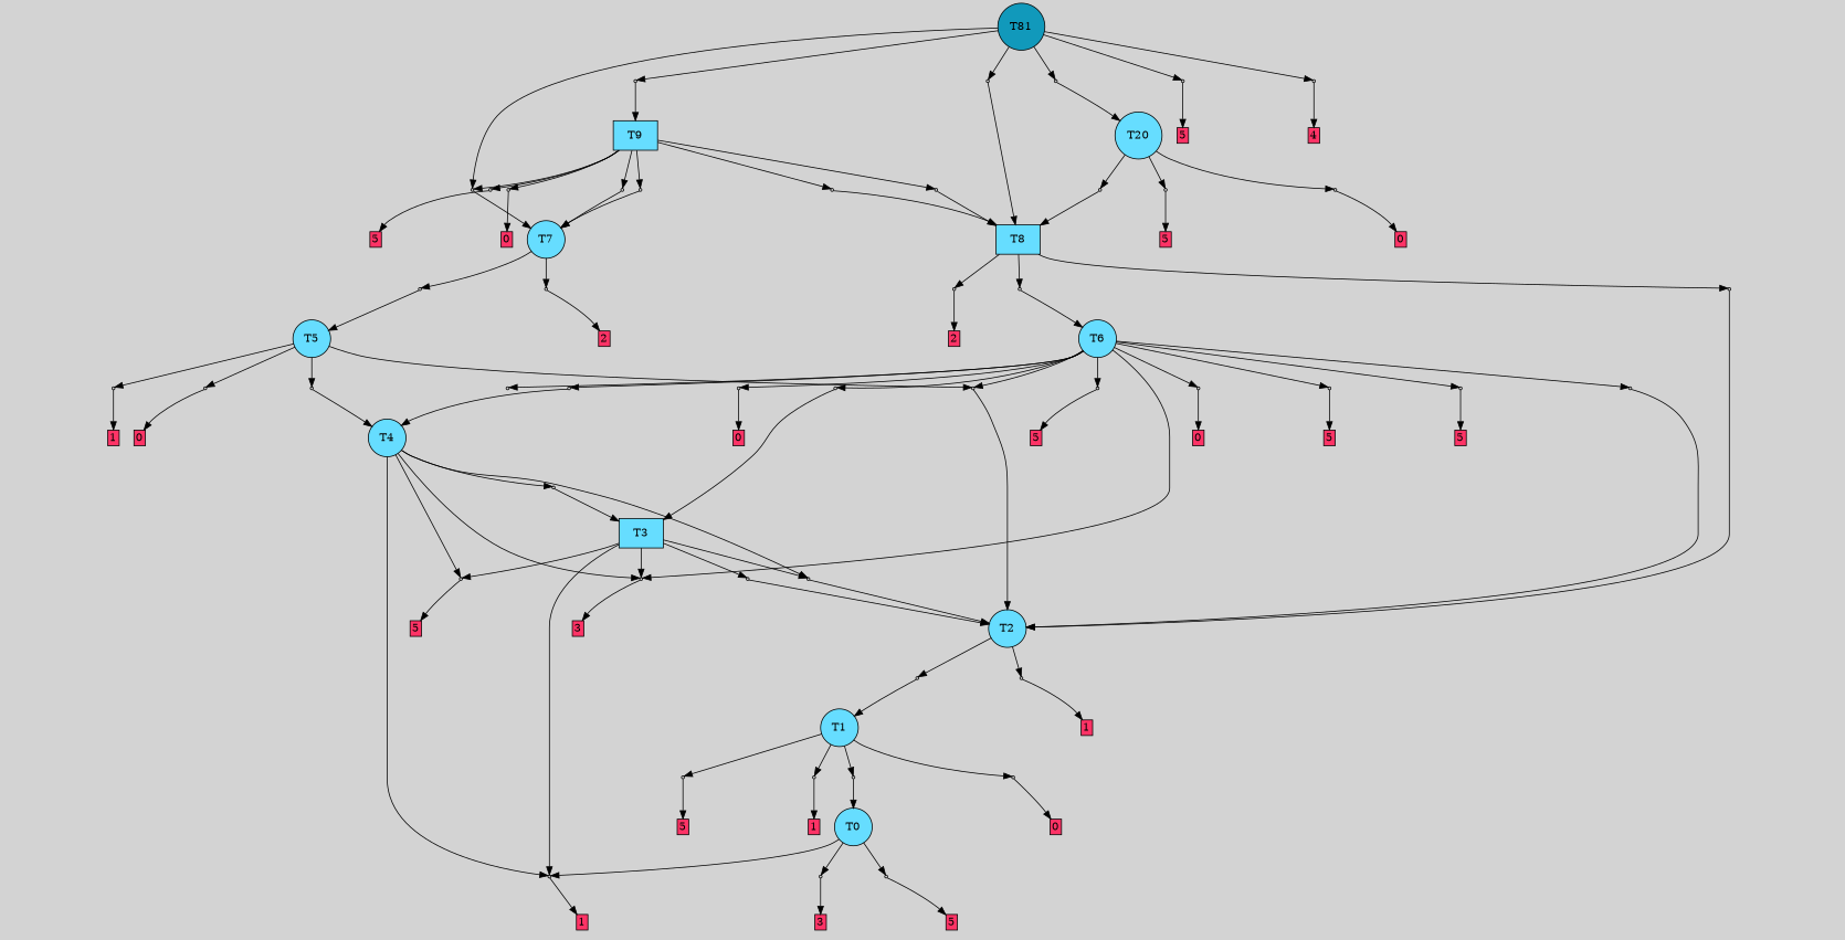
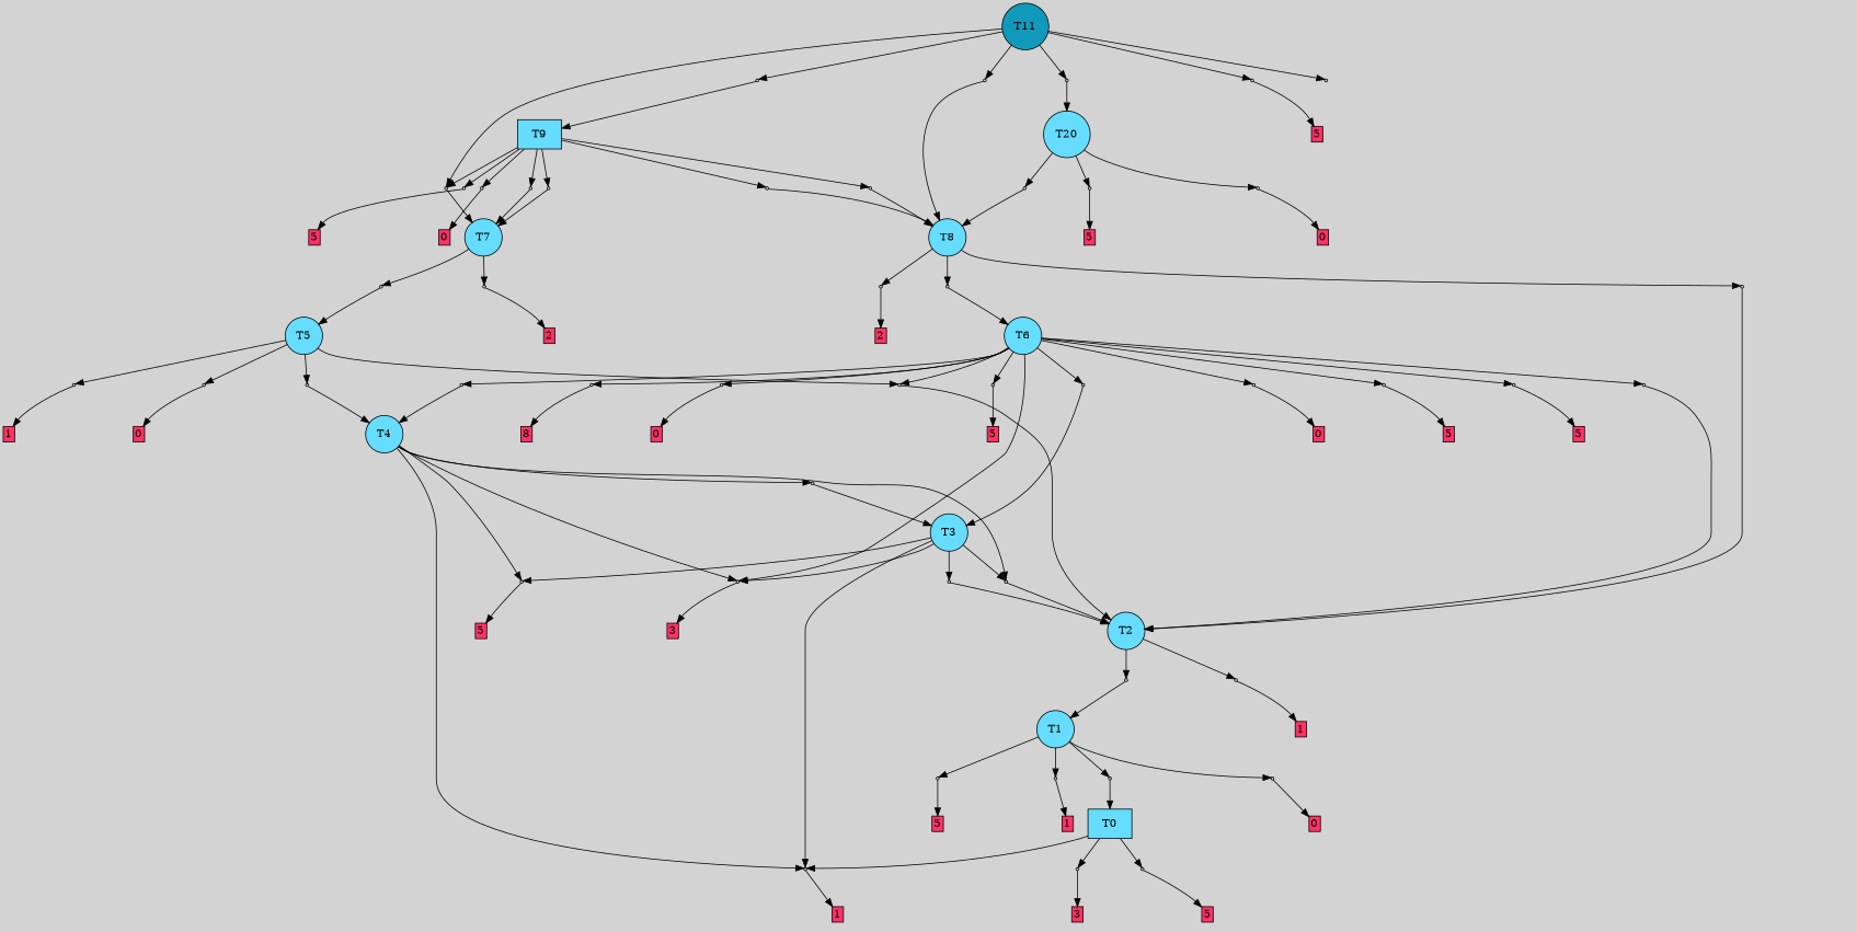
  digraph {
    bgcolor=lightgray
    node [shape=box style=filled]
-   T11 [fillcolor="#1199bb" shape=circle label=T81]
+   T11 [fillcolor="#1199bb" shape=circle]
    P37 [fillcolor="#cccccc" shape=point]
    P42 [fillcolor="#cccccc" shape=point]
    P43 [fillcolor="#cccccc" shape=point]
    P44 [fillcolor="#cccccc" shape=point]
    P45 [fillcolor="#cccccc" shape=point]
    P46 [fillcolor="#cccccc" shape=point]
-   T0 [fillcolor="#66ddff" shape=circle]
+   T0 [fillcolor="#66ddff"]
    P0 [fillcolor="#cccccc" shape=point]
    P1 [fillcolor="#cccccc" shape=point]
    P2 [fillcolor="#cccccc" shape=point]
    n12 [label="4|0&2|4#4|0&#92;n" style=invis]
    n13 [fillcolor="#ff3366" height=0 label=1 margin=0.03 width=0]
    n14 [label="0|0&2|7#2|5&#92;n" style=invis]
    n15 [fillcolor="#ff3366" height=0 label=5 margin=0.03 width=0]
    I2 [style=invis]
    n17 [fillcolor="#ff3366" height=0 label=3 margin=0.03 width=0]
    T1 [fillcolor="#66ddff" shape=circle]
    P3 [fillcolor="#cccccc" shape=point]
    P4 [fillcolor="#cccccc" shape=point]
    P5 [fillcolor="#cccccc" shape=point]
    P6 [fillcolor="#cccccc" shape=point]
    I3 [style=invis]
    n24 [fillcolor="#ff3366" height=0 label=0 margin=0.03 width=0]
    n25 [label="0|0&2|7#2|0&#92;n" style=invis]
    n26 [label="0|0&2|7#2|5&#92;n" style=invis]
    n27 [fillcolor="#ff3366" height=0 label=5 margin=0.03 width=0]
    n28 [label="4|0&2|4#4|0&#92;n" style=invis]
    n29 [fillcolor="#ff3366" height=0 label=1 margin=0.03 width=0]
    T2 [fillcolor="#66ddff" shape=circle]
    P7 [fillcolor="#cccccc" shape=point]
    P8 [fillcolor="#cccccc" shape=point]
    n33 [label="2|0&4|3#4|7&#92;n" style=invis]
    n34 [label="2|0&4|0#4|7&#92;n" style=invis]
    n35 [fillcolor="#ff3366" height=0 label=1 margin=0.03 width=0]
-   T3 [fillcolor="#66ddff"]
+   T3 [fillcolor="#66ddff" shape=circle]
    P9 [fillcolor="#cccccc" shape=point]
    P10 [fillcolor="#cccccc" shape=point]
    P11 [fillcolor="#cccccc" shape=point]
    P12 [fillcolor="#cccccc" shape=point]
    n41 [label="0|0&3|7#2|5&#92;n" style=invis]
    n42 [fillcolor="#ff3366" height=0 label=5 margin=0.03 width=0]
    n43 [label="1|0&3|7#2|5&#92;n" style=invis]
    n44 [fillcolor="#ff3366" height=0 label=3 margin=0.03 width=0]
    n45 [label="2|0&2|0#1|1&#92;n" style=invis]
    n46 [label="8|0&2|0#1|1&#92;n" style=invis]
    T4 [fillcolor="#66ddff" shape=circle]
    P13 [fillcolor="#cccccc" shape=point]
    n49 [label="0|0&3|0#2|5&#92;n" style=invis]
    T5 [fillcolor="#66ddff" shape=circle]
    P14 [fillcolor="#cccccc" shape=point]
    P15 [fillcolor="#cccccc" shape=point]
    P16 [fillcolor="#cccccc" shape=point]
    P17 [fillcolor="#cccccc" shape=point]
    n55 [label="4|0&2|4#1|0&#92;n" style=invis]
    n56 [fillcolor="#ff3366" height=0 label=1 margin=0.03 width=0]
    n57 [label="0|0&3|7#2|4&#92;n" style=invis]
    n58 [label="2|0&2|0#1|1&#92;n" style=invis]
    n59 [label="7|0&2|3#2|2&#92;n" style=invis]
    n60 [fillcolor="#ff3366" height=0 label=0 margin=0.03 width=0]
    T6 [fillcolor="#66ddff" shape=circle]
    P18 [fillcolor="#cccccc" shape=point]
    P19 [fillcolor="#cccccc" shape=point]
    P20 [fillcolor="#cccccc" shape=point]
    P21 [fillcolor="#cccccc" shape=point]
    P22 [fillcolor="#cccccc" shape=point]
    P23 [fillcolor="#cccccc" shape=point]
    P24 [fillcolor="#cccccc" shape=point]
    P25 [fillcolor="#cccccc" shape=point]
    P26 [fillcolor="#cccccc" shape=point]
    n71 [label="6|0&2|7#1|4&#92;n" style=invis]
+   n72 [fillcolor="#ff3366" height=0 label=8 margin=0.03 width=0]
    n73 [label="1|0&1|1#0|3&#92;n" style=invis]
    n74 [fillcolor="#ff3366" height=0 label=0 margin=0.03 width=0]
    n75 [label="5|0&4|7#0|5&#92;n" style=invis]
    n76 [label="2|0&2|0#3|1&#92;n" style=invis]
    n77 [label="0|0&2|7#2|5&#92;n" style=invis]
    n78 [fillcolor="#ff3366" height=0 label=5 margin=0.03 width=0]
    n79 [label="0|0&0|3#2|6&#92;n" style=invis]
    n80 [fillcolor="#ff3366" height=0 label=0 margin=0.03 width=0]
    n81 [label="5|0&3|3#2|2&#92;n" style=invis]
    n82 [fillcolor="#ff3366" height=0 label=5 margin=0.03 width=0]
    n83 [label="5|0&3|7#2|5&#92;n" style=invis]
    n84 [fillcolor="#ff3366" height=0 label=5 margin=0.03 width=0]
    n85 [label="0|0&3|7#2|5&#92;n" style=invis]
    T7 [fillcolor="#66ddff" shape=circle]
    P27 [fillcolor="#cccccc" shape=point]
    P28 [fillcolor="#cccccc" shape=point]
    n89 [label="2|0&2|7#2|5&#92;n" style=invis]
    n90 [fillcolor="#ff3366" height=0 label=2 margin=0.03 width=0]
    n91 [label="0|0&4|1#2|2&#92;n" style=invis]
-   T8 [fillcolor="#66ddff"]
+   T8 [fillcolor="#66ddff" shape=circle]
    P29 [fillcolor="#cccccc" shape=point]
    P30 [fillcolor="#cccccc" shape=point]
    P31 [fillcolor="#cccccc" shape=point]
    n96 [label="2|0&2|0#3|1&#92;n" style=invis]
    n97 [label="1|0&4|2#0|3&#92;n" style=invis]
    n98 [label="2|0&2|3#2|5&#92;n" style=invis]
    n99 [fillcolor="#ff3366" height=0 label=2 margin=0.03 width=0]
    T9 [fillcolor="#66ddff"]
    P32 [fillcolor="#cccccc" shape=point]
    P33 [fillcolor="#cccccc" shape=point]
    P34 [fillcolor="#cccccc" shape=point]
    P35 [fillcolor="#cccccc" shape=point]
    P36 [fillcolor="#cccccc" shape=point]
    P38 [fillcolor="#cccccc" shape=point]
    n107 [label="2|0&4|4#2|3&#92;n" style=invis]
    n108 [label="2|0&4|7#2|4&#92;n" style=invis]
    n109 [label="3|0&4|4#2|3&#92;n" style=invis]
    n110 [label="1|0&1|1#0|3&#92;n" style=invis]
    n111 [label="0|0&2|0#2|5&#92;n" style=invis]
    n112 [fillcolor="#ff3366" height=0 label=5 margin=0.03 width=0]
    n113 [label="8|0&3|0#0|5&#92;n" style=invis]
    n114 [label="1|0&1|7#2|2&#92;n" style=invis]
    n115 [fillcolor="#ff3366" height=0 label=0 margin=0.03 width=0]
    n116 [fillcolor="#66ddff" label=T20 shape=circle]
    P39 [fillcolor="#cccccc" shape=point]
    P40 [fillcolor="#cccccc" shape=point]
    P41 [fillcolor="#cccccc" shape=point]
    n120 [label="0|0&0|6#1|6&#92;n" style=invis]
    n121 [fillcolor="#ff3366" height=0 label=0 margin=0.03 width=0]
    n122 [label="0|0&1|7#2|5&#92;n" style=invis]
    n123 [fillcolor="#ff3366" height=0 label=5 margin=0.03 width=0]
    n124 [label="4|0&1|1#0|3&#92;n" style=invis]
    n125 [label="2|0&1|4#1|2&#92;n" style=invis]
    n126 [label="2|0&4|7#2|4&#92;n" style=invis]
    n127 [label="7|0&4|1#4|2&#92;n" style=invis]
    n128 [label="0|0&2|7#2|5&#92;n" style=invis]
    n129 [fillcolor="#ff3366" height=0 label=5 margin=0.03 width=0]
    n130 [label="8|0&2|2#3|7&#92;n" style=invis]
-   n131 [fillcolor="#ff3366" height=0 label=4 margin=0.03 width=0]
    subgraph sub_1 {
      rank=same
      T11
    }
    T11 -> P37
    T11 -> P42
    T11 -> P43
    T11 -> P44
    T11 -> P45
    T11 -> P46
    P37 -> T7
    P37 -> n113 [style=invis]
    P42 -> T9
    P42 -> n125 [style=invis]
    P43 -> T8
    P43 -> n126 [style=invis]
    P44 -> n116
    P44 -> n127 [style=invis]
    P45 -> n128 [style=invis]
    P45 -> n129
    P46 -> n130 [style=invis]
-   P46 -> n131
    T0 -> P0
    T0 -> P1
    T0 -> P2
    P0 -> n12 [style=invis]
    P0 -> n13
    P1 -> n14 [style=invis]
    P1 -> n15
    P2 -> I2 [style=invis]
    P2 -> n17
    T1 -> P3
    T1 -> P4
    T1 -> P5
    T1 -> P6
    P3 -> I3 [style=invis]
    P3 -> n24
    P4 -> T0
    P4 -> n25 [style=invis]
    P5 -> n26 [style=invis]
    P5 -> n27
    P6 -> n28 [style=invis]
    P6 -> n29
    T2 -> P7
    T2 -> P8
    P7 -> T1
    P7 -> n33 [style=invis]
    P8 -> n34 [style=invis]
    P8 -> n35
    T3 -> P0
    T3 -> P9
    T3 -> P10
    T3 -> P11
    T3 -> P12
    P9 -> n41 [style=invis]
    P9 -> n42
    P10 -> n43 [style=invis]
    P10 -> n44
    P11 -> T2
    P11 -> n45 [style=invis]
    P12 -> T2
    P12 -> n46 [style=invis]
    T4 -> P0
    T4 -> P9
    T4 -> P10
    T4 -> P12
    T4 -> P13
    P13 -> T3
    P13 -> n49 [style=invis]
    T5 -> P14
    T5 -> P15
    T5 -> P16
    T5 -> P17
    P14 -> n55 [style=invis]
    P14 -> n56
    P15 -> T4
    P15 -> n57 [style=invis]
    P16 -> T2
    P16 -> n58 [style=invis]
    P17 -> n59 [style=invis]
    P17 -> n60
    T6 -> P10
    T6 -> P16
    T6 -> P18
    T6 -> P19
    T6 -> P20
    T6 -> P21
    T6 -> P22
    T6 -> P23
    T6 -> P24
    T6 -> P25
    T6 -> P26
    P18 -> n71 [style=invis]
+   P18 -> n72
    P19 -> n73 [style=invis]
    P19 -> n74
    P20 -> T4
    P20 -> n75 [style=invis]
    P21 -> T2
    P21 -> n76 [style=invis]
    P22 -> n77 [style=invis]
    P22 -> n78
    P23 -> n79 [style=invis]
    P23 -> n80
    P24 -> n81 [style=invis]
    P24 -> n82
    P25 -> n83 [style=invis]
    P25 -> n84
    P26 -> T3
    P26 -> n85 [style=invis]
    T7 -> P27
    T7 -> P28
    P27 -> n89 [style=invis]
    P27 -> n90
    P28 -> T5
    P28 -> n91 [style=invis]
    T8 -> P29
    T8 -> P30
    T8 -> P31
    P29 -> T2
    P29 -> n96 [style=invis]
    P30 -> T6
    P30 -> n97 [style=invis]
    P31 -> n98 [style=invis]
    P31 -> n99
    T9 -> P37
    T9 -> P32
    T9 -> P33
    T9 -> P34
    T9 -> P35
    T9 -> P36
    T9 -> P38
    P32 -> T7
    P32 -> n107 [style=invis]
    P33 -> T8
    P33 -> n108 [style=invis]
    P34 -> T7
    P34 -> n109 [style=invis]
    P35 -> T8
    P35 -> n110 [style=invis]
    P36 -> n111 [style=invis]
    P36 -> n112
    P38 -> n114 [style=invis]
    P38 -> n115
    n116 -> P39
    n116 -> P40
    n116 -> P41
    P39 -> n120 [style=invis]
    P39 -> n121
    P40 -> n122 [style=invis]
    P40 -> n123
    P41 -> T8
    P41 -> n124 [style=invis]
  }
